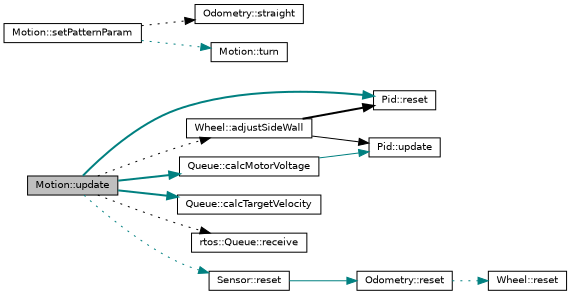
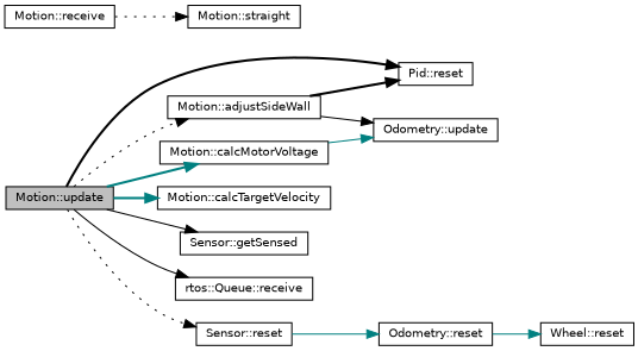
  digraph {
    rankdir=LR
    node [color=black fillcolor=white fontname=Helvetica fontsize=10 shape=record style=filled]
    edge [color=black fontname=Helvetica fontsize=10 labelfontname=Helvetica labelfontsize=10 style=dotted]
    n1 [fillcolor=grey75 fontcolor=black height=0.2 label="Motion::update" width=0.4]
-   n2 [height=0.2 label="Wheel::adjustSideWall" width=0.4]
+   n2 [height=0.2 label="Motion::adjustSideWall" width=0.4]
    n3 [height=0.2 label="Pid::reset" width=0.4]
-   n4 [height=0.2 label="Queue::calcMotorVoltage" width=0.4]
-   n5 [height=0.2 label="Queue::calcTargetVelocity" width=0.4]
+   n4 [height=0.2 label="Motion::calcMotorVoltage" width=0.4]
+   n5 [height=0.2 label="Motion::calcTargetVelocity" width=0.4]
+   n6 [height=0.2 label="Sensor::getSensed" width=0.4]
    n7 [height=0.2 label="rtos::Queue::receive" width=0.4]
    n8 [height=0.2 label="Sensor::reset" width=0.4]
-   n9 [height=0.2 label="Pid::update" width=0.4]
+   n9 [height=0.2 label="Odometry::update" width=0.4]
    n10 [height=0.2 label="Odometry::reset" width=0.4]
-   n11 [height=0.2 label="Motion::setPatternParam" width=0.4]
-   n12 [height=0.2 label="Odometry::straight" width=0.4]
-   n13 [height=0.2 label="Motion::turn" width=0.4]
+   n11 [height=0.2 label="Motion::receive" width=0.4]
+   n12 [height=0.2 label="Motion::straight" width=0.4]
    n14 [height=0.2 label="Wheel::reset" width=0.4]
    n1 -> n2
-   n1 -> n3 [color=teal style=bold]
+   n1 -> n3 [style=bold]
    n1 -> n4 [color=teal style=bold]
    n1 -> n5 [color=teal style=bold]
-   n1 -> n7
-   n1 -> n8 [color=teal]
+   n1 -> n6 [style=solid]
+   n1 -> n7 [style=solid]
+   n1 -> n8
    n2 -> n3 [style=bold]
    n2 -> n9 [style=solid]
    n4 -> n9 [color=teal style=solid]
    n8 -> n10 [color=teal style=solid]
-   n10 -> n14 [color=teal]
+   n10 -> n14 [color=teal style=solid]
    n11 -> n12
-   n11 -> n13 [color=teal]
  }
